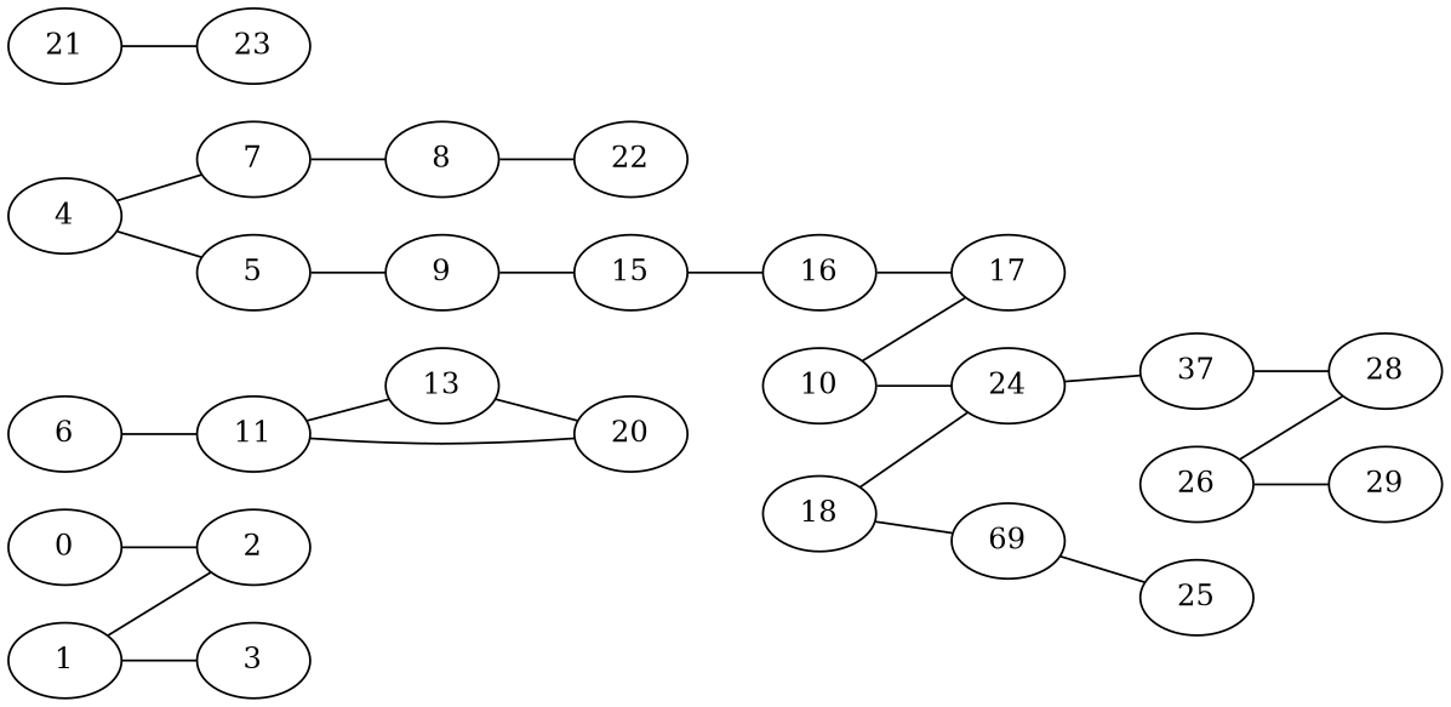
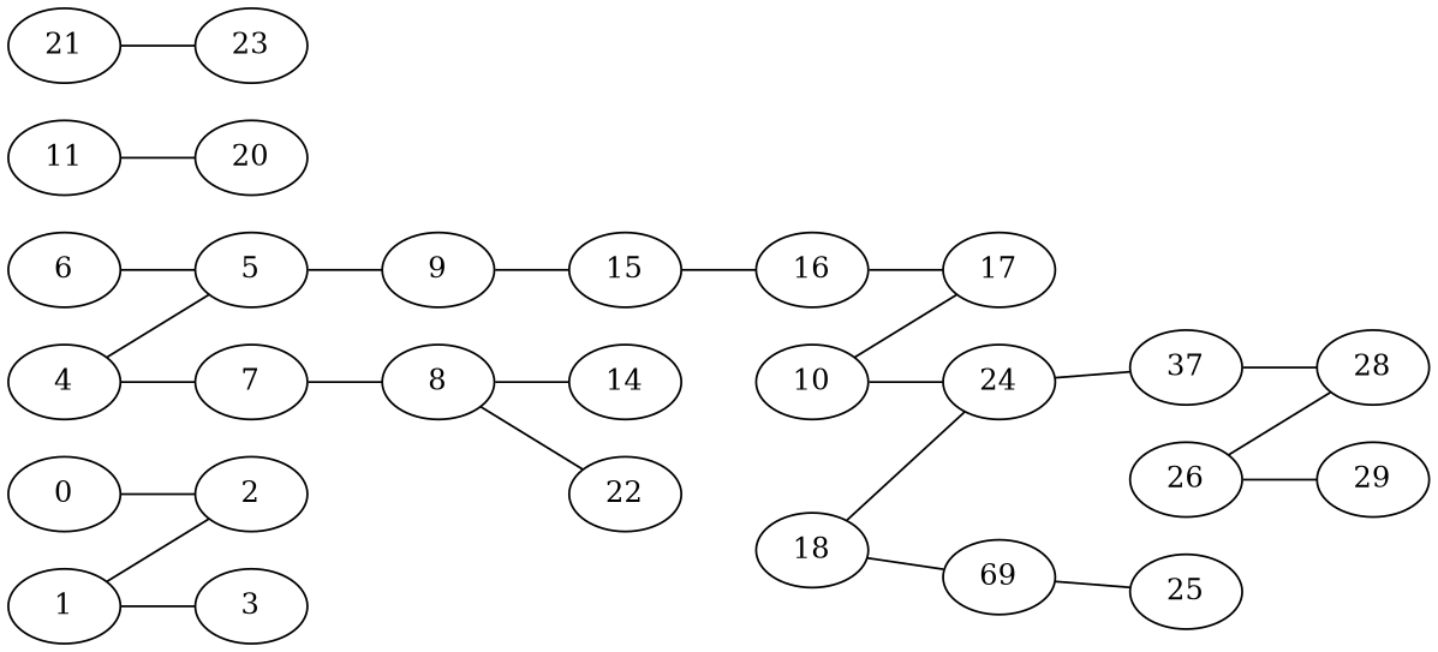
  graph {
    rankdir=LR
    0
    2
    1
    3
    6
    11
-   13
    20
    8
+   14
    22
    7
    4
    5
    9
    15
    16
    17
    10
    24
    n21 [label=37]
    28
    18
    n24 [label=69]
    25
    21
    23
    26
    29
    0 -- 2
    1 -- 2
    1 -- 3
-   6 -- 11
-   11 -- 13
+   6 -- 5
    11 -- 20
-   13 -- 20
+   8 -- 14
    8 -- 22
    7 -- 8
    4 -- 7
    4 -- 5
    5 -- 9
    9 -- 15
    15 -- 16
    16 -- 17
    10 -- 17
    10 -- 24
    24 -- n21
    n21 -- 28
    18 -- 24
    18 -- n24
    n24 -- 25
    21 -- 23
    26 -- 28
    26 -- 29
  }
